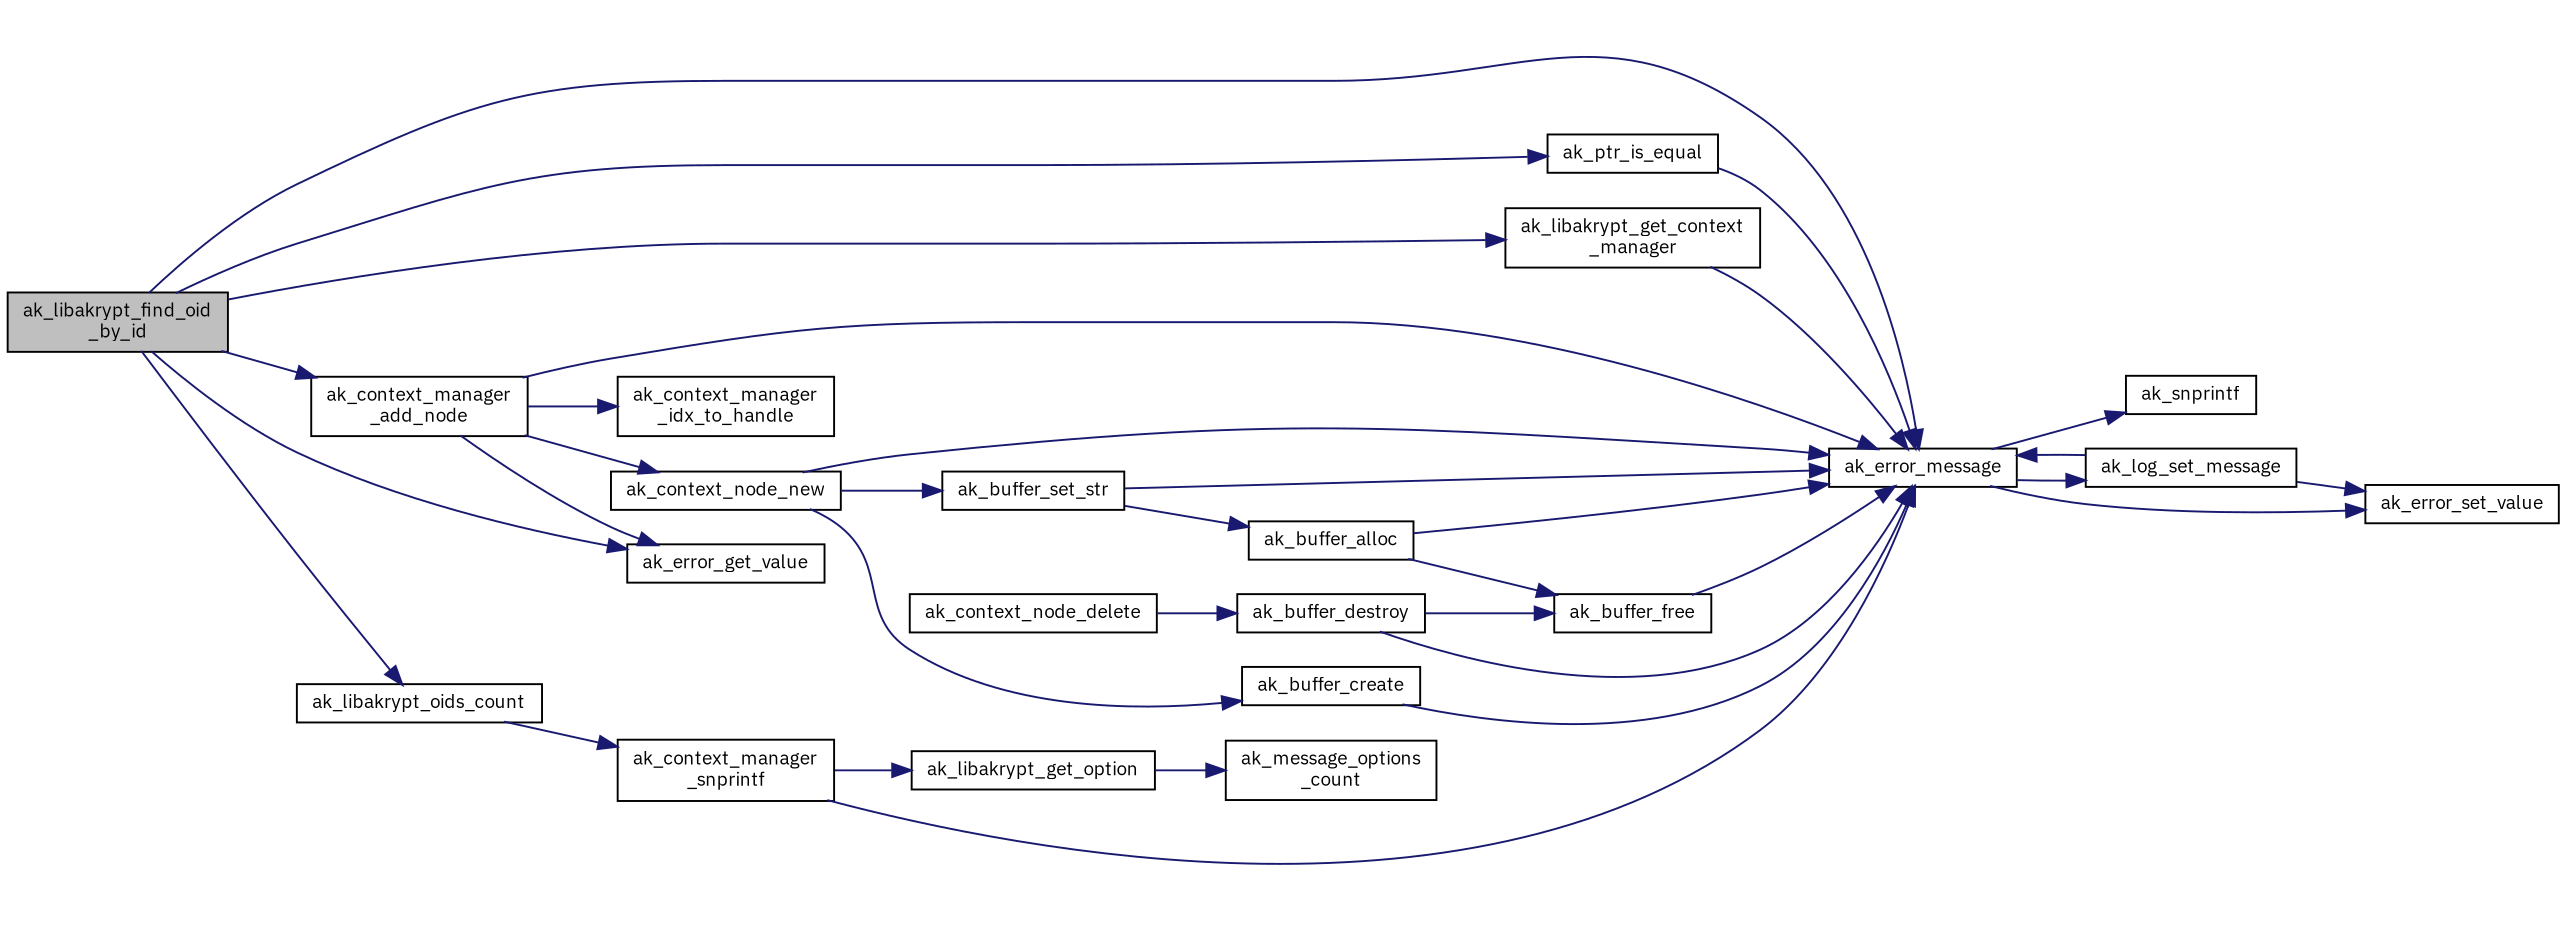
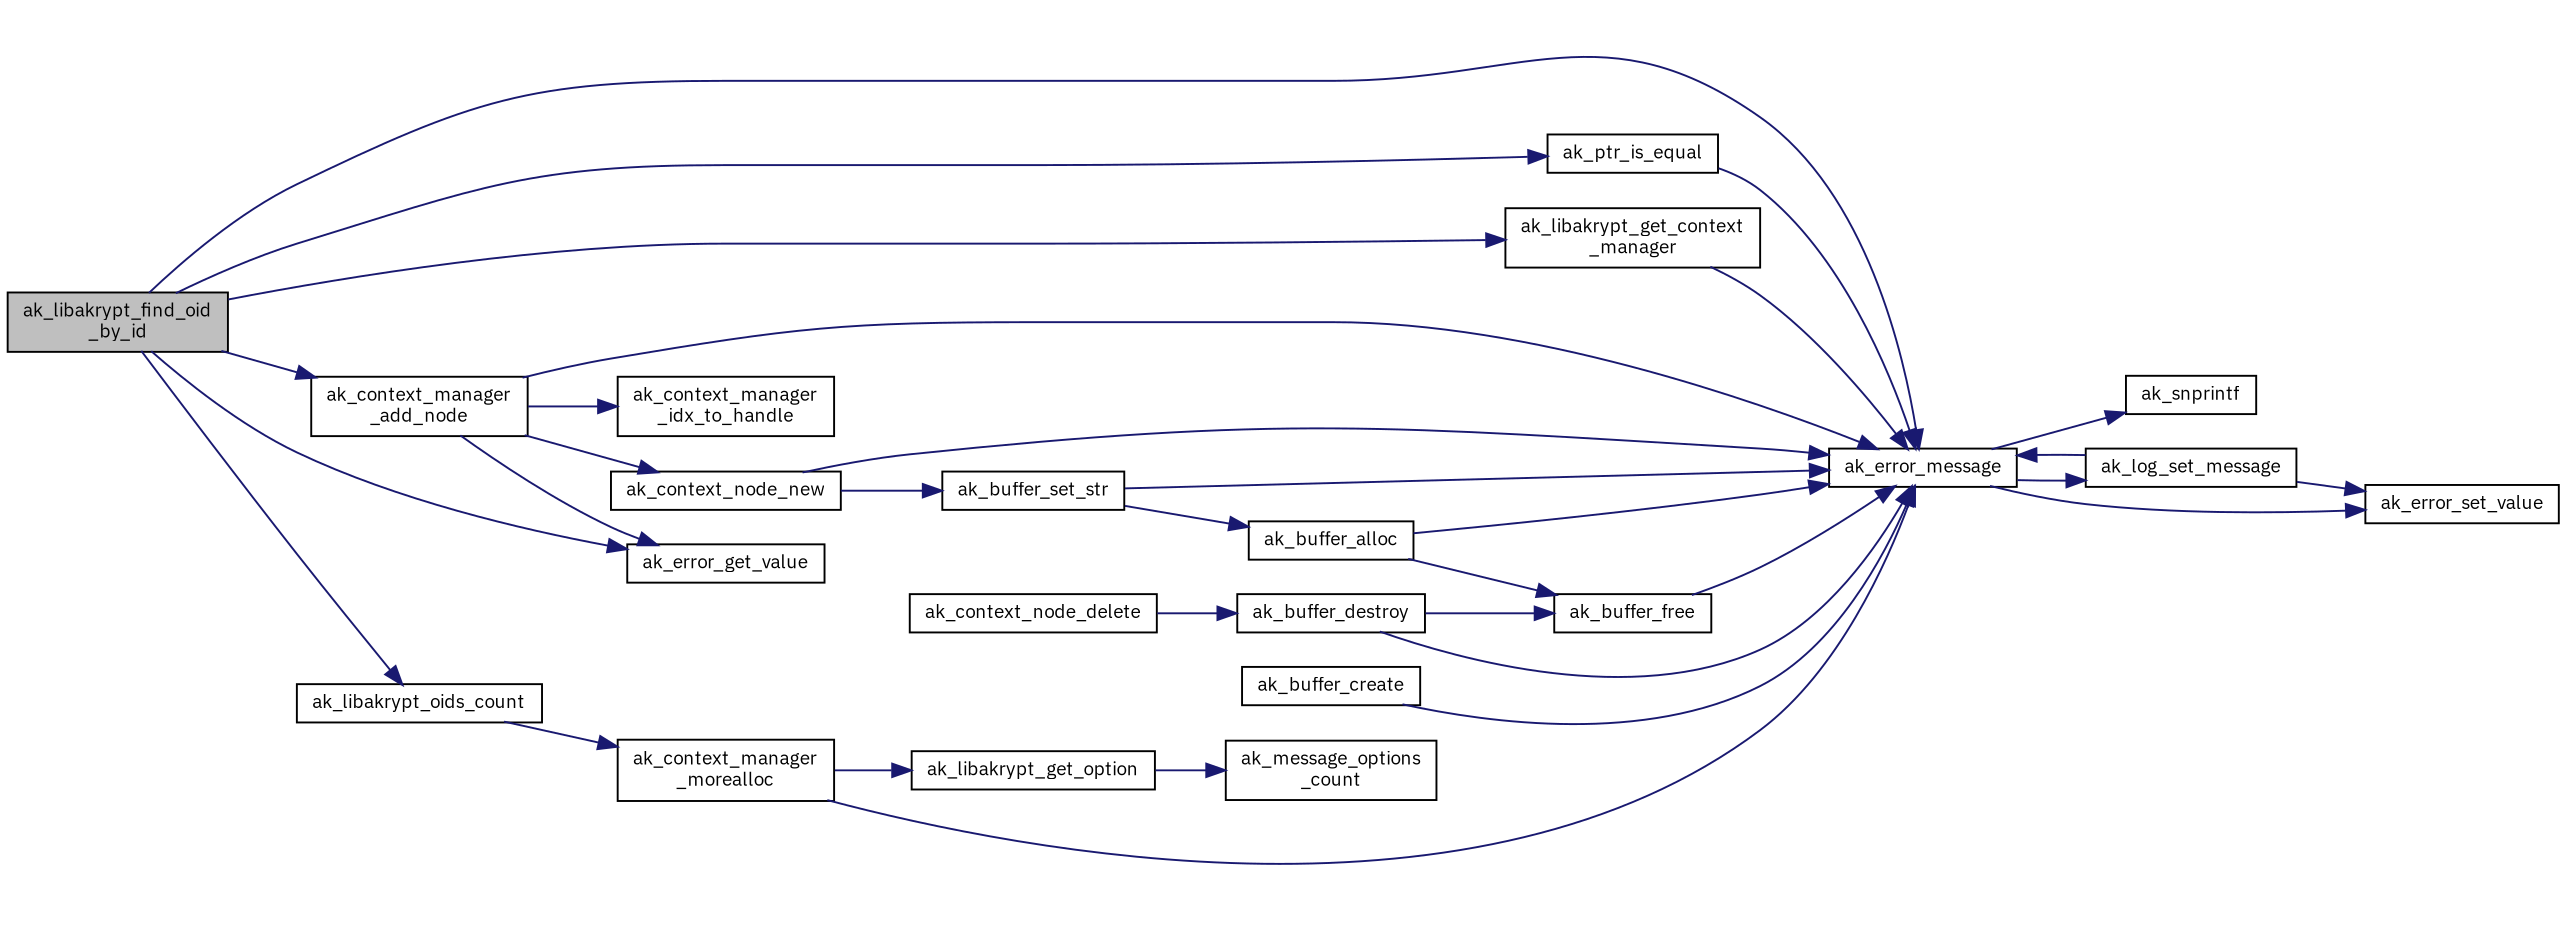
  digraph {
    fontname="IBM Plex Sans"
    rankdir=LR
    node [color=black fillcolor=white fontname="IBM Plex Sans" fontsize=10 shape=record style=filled]
    edge [color=midnightblue fontname="IBM Plex Sans" fontsize=10 labelfontname=Helvetica labelfontsize=10 style=solid]
    n1 [fillcolor=grey75 fontcolor=black height=0.2 label="ak_libakrypt_find_oid\l_by_id" width=0.4]
    n2 [height=0.2 label=ak_ptr_is_equal width=0.4]
    n3 [height=0.2 label=ak_error_message width=0.4]
    n4 [height=0.2 label=ak_libakrypt_oids_count width=0.4]
    n5 [height=0.2 label="ak_context_manager\l_add_node" width=0.4]
    n6 [height=0.2 label=ak_error_get_value width=0.4]
    n7 [height=0.2 label="ak_libakrypt_get_context\l_manager" width=0.4]
    n8 [height=0.2 label=ak_snprintf width=0.4]
    n9 [height=0.2 label=ak_log_set_message width=0.4]
    n10 [height=0.2 label=ak_error_set_value width=0.4]
-   n11 [height=0.2 label="ak_context_manager\l_snprintf" width=0.4]
+   n11 [height=0.2 label="ak_context_manager\l_morealloc" width=0.4]
    n12 [height=0.2 label="ak_context_manager\l_idx_to_handle" width=0.4]
    n13 [height=0.2 label=ak_context_node_new width=0.4]
    n14 [height=0.2 label=ak_libakrypt_get_option width=0.4]
    n15 [height=0.2 label=ak_buffer_create width=0.4]
    n16 [height=0.2 label=ak_buffer_set_str width=0.4]
    n17 [height=0.2 label="ak_message_options\l_count" width=0.4]
    n18 [height=0.2 label=ak_context_node_delete width=0.4]
    n19 [height=0.2 label=ak_buffer_destroy width=0.4]
    n20 [height=0.2 label=ak_buffer_alloc width=0.4]
    n21 [height=0.2 label=ak_buffer_free width=0.4]
    n1 -> n2
    n1 -> n3
    n1 -> n4
    n1 -> n5
    n1 -> n6
    n1 -> n7
    n2 -> n3
    n3 -> n8
    n3 -> n9
    n3 -> n10
    n4 -> n11
    n5 -> n3
    n5 -> n6
    n5 -> n12
    n5 -> n13
    n7 -> n3
    n9 -> n3
    n9 -> n10
    n11 -> n3
    n11 -> n14
    n13 -> n3
-   n13 -> n15
    n13 -> n16
    n14 -> n17
    n15 -> n3
    n16 -> n3
    n16 -> n20
    n18 -> n19
    n19 -> n3
    n19 -> n21
    n20 -> n3
    n20 -> n21
    n21 -> n3
  }
